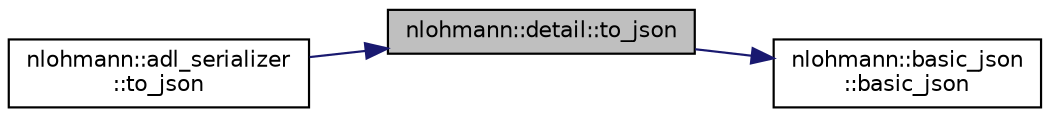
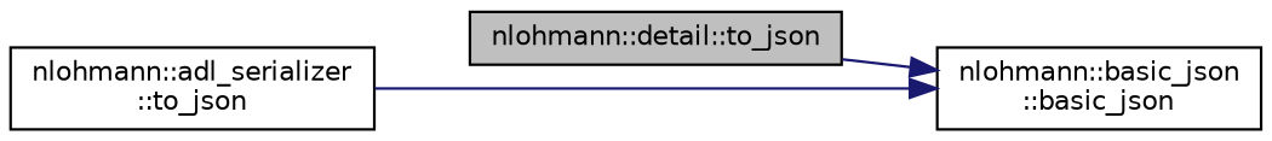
  digraph {
    rankdir=RL
    node [color=black fillcolor=white fontname=Helvetica fontsize=10 shape=record style=filled]
    edge [color=midnightblue dir=back fontname=Helvetica fontsize=10 labelfontname=Helvetica labelfontsize=10 style=solid]
    n1 [fillcolor=grey75 fontcolor=black height=0.2 label="nlohmann::detail::to_json" width=0.4]
    n2 [height=0.2 label="nlohmann::adl_serializer\l::to_json" width=0.4]
    n3 [height=0.2 label="nlohmann::basic_json\l::basic_json" width=0.4]
-   n1 -> n2
+   n3 -> n2
    n3 -> n1
  }
